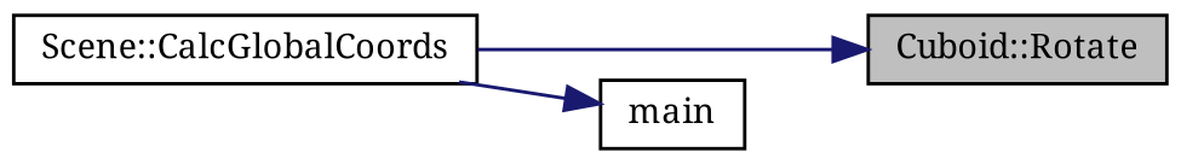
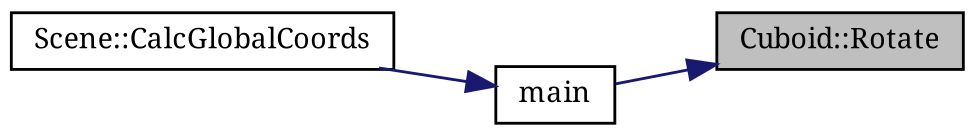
  digraph {
    fontname="Noto Serif"
    rankdir=RL
    node [color=black fillcolor=white fontname="Noto Serif" fontsize=10 shape=record style=filled]
    edge [color=midnightblue dir=back fontname="Noto Serif" fontsize=10 labelfontname=Helvetica labelfontsize=10 style=solid]
    n1 [fillcolor=grey75 fontcolor=black height=0.2 label="Cuboid::Rotate" width=0.4]
    n2 [height=0.2 label="Scene::CalcGlobalCoords" width=0.4]
    n3 [height=0.2 label=main width=0.4]
-   n1 -> n2
+   n1 -> n3
    n3 -> n2
  }
